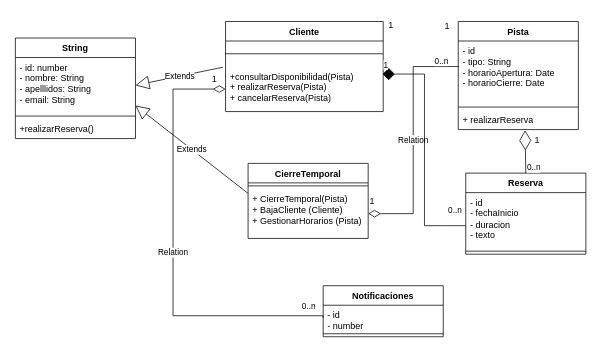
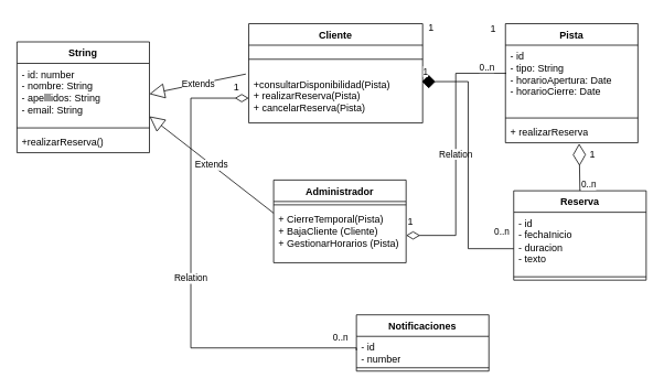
  <mxCell id="0" />
  <mxCell id="1" parent="0" />
  <mxCell id="2" value="String" style="swimlane;fontStyle=1;align=center;verticalAlign=top;childLayout=stackLayout;horizontal=1;startSize=26;horizontalStack=0;resizeParent=1;resizeParentMax=0;resizeLast=0;collapsible=1;marginBottom=0;whiteSpace=wrap;html=1;" parent="1" vertex="1"><mxGeometry x="20" y="50" width="160" height="134" as="geometry" /></mxCell>
  <mxCell id="3" value="&lt;div&gt;- id: number&lt;/div&gt;&lt;div&gt;- nombre: String&lt;/div&gt;&lt;div&gt;- apelllidos: String&lt;/div&gt;&lt;div&gt;- email: String&lt;/div&gt;" style="text;strokeColor=none;fillColor=none;align=left;verticalAlign=top;spacingLeft=4;spacingRight=4;overflow=hidden;rotatable=0;points=[[0,0.5],[1,0.5]];portConstraint=eastwest;whiteSpace=wrap;html=1;" parent="2" vertex="1"><mxGeometry y="26" width="160" height="74" as="geometry" /></mxCell>
  <mxCell id="4" value="" style="line;strokeWidth=1;fillColor=none;align=left;verticalAlign=middle;spacingTop=-1;spacingLeft=3;spacingRight=3;rotatable=0;labelPosition=right;points=[];portConstraint=eastwest;strokeColor=inherit;" parent="2" vertex="1"><mxGeometry y="100" width="160" height="8" as="geometry" /></mxCell>
  <mxCell id="5" value="+realizarReserva()" style="text;strokeColor=none;fillColor=none;align=left;verticalAlign=top;spacingLeft=4;spacingRight=4;overflow=hidden;rotatable=0;points=[[0,0.5],[1,0.5]];portConstraint=eastwest;whiteSpace=wrap;html=1;" parent="2" vertex="1"><mxGeometry y="108" width="160" height="26" as="geometry" /></mxCell>
  <mxCell id="6" value="Pista" style="swimlane;fontStyle=1;align=center;verticalAlign=top;childLayout=stackLayout;horizontal=1;startSize=26;horizontalStack=0;resizeParent=1;resizeParentMax=0;resizeLast=0;collapsible=1;marginBottom=0;whiteSpace=wrap;html=1;" parent="1" vertex="1"><mxGeometry x="610" y="28" width="160" height="144" as="geometry" /></mxCell>
  <mxCell id="7" value="&lt;div&gt;- id&lt;/div&gt;&lt;div&gt;- tipo: String&lt;/div&gt;&lt;div&gt;- horarioApertura: Date&lt;/div&gt;&lt;div&gt;- horarioCierre: Date&lt;/div&gt;" style="text;strokeColor=none;fillColor=none;align=left;verticalAlign=top;spacingLeft=4;spacingRight=4;overflow=hidden;rotatable=0;points=[[0,0.5],[1,0.5]];portConstraint=eastwest;whiteSpace=wrap;html=1;" parent="6" vertex="1"><mxGeometry y="26" width="160" height="84" as="geometry" /></mxCell>
  <mxCell id="8" value="" style="line;strokeWidth=1;fillColor=none;align=left;verticalAlign=middle;spacingTop=-1;spacingLeft=3;spacingRight=3;rotatable=0;labelPosition=right;points=[];portConstraint=eastwest;strokeColor=inherit;" parent="6" vertex="1"><mxGeometry y="110" width="160" height="8" as="geometry" /></mxCell>
  <mxCell id="9" value="+ realizarReserva" style="text;strokeColor=none;fillColor=none;align=left;verticalAlign=top;spacingLeft=4;spacingRight=4;overflow=hidden;rotatable=0;points=[[0,0.5],[1,0.5]];portConstraint=eastwest;whiteSpace=wrap;html=1;" parent="6" vertex="1"><mxGeometry y="118" width="160" height="26" as="geometry" /></mxCell>
  <mxCell id="10" value="Reserva" style="swimlane;fontStyle=1;align=center;verticalAlign=top;childLayout=stackLayout;horizontal=1;startSize=26;horizontalStack=0;resizeParent=1;resizeParentMax=0;resizeLast=0;collapsible=1;marginBottom=0;whiteSpace=wrap;html=1;" parent="1" vertex="1"><mxGeometry x="620" y="230" width="160" height="108" as="geometry" /></mxCell>
  <mxCell id="11" value="&lt;div&gt;- id&lt;/div&gt;&lt;div&gt;- fechaInicio&lt;/div&gt;&lt;div&gt;- duracion&lt;/div&gt;&lt;div&gt;- texto&lt;/div&gt;" style="text;strokeColor=none;fillColor=none;align=left;verticalAlign=top;spacingLeft=4;spacingRight=4;overflow=hidden;rotatable=0;points=[[0,0.5],[1,0.5]];portConstraint=eastwest;whiteSpace=wrap;html=1;" parent="10" vertex="1"><mxGeometry y="26" width="160" height="74" as="geometry" /></mxCell>
  <mxCell id="12" value="" style="line;strokeWidth=1;fillColor=none;align=left;verticalAlign=middle;spacingTop=-1;spacingLeft=3;spacingRight=3;rotatable=0;labelPosition=right;points=[];portConstraint=eastwest;strokeColor=inherit;" parent="10" vertex="1"><mxGeometry y="100" width="160" height="8" as="geometry" /></mxCell>
  <mxCell id="13" value="Notificaciones" style="swimlane;fontStyle=1;align=center;verticalAlign=top;childLayout=stackLayout;horizontal=1;startSize=26;horizontalStack=0;resizeParent=1;resizeParentMax=0;resizeLast=0;collapsible=1;marginBottom=0;whiteSpace=wrap;html=1;" parent="1" vertex="1"><mxGeometry x="430" y="380" width="160" height="68" as="geometry" /></mxCell>
  <mxCell id="14" value="&lt;div&gt;- id&lt;/div&gt;&lt;div&gt;- number&lt;/div&gt;" style="text;strokeColor=none;fillColor=none;align=left;verticalAlign=top;spacingLeft=4;spacingRight=4;overflow=hidden;rotatable=0;points=[[0,0.5],[1,0.5]];portConstraint=eastwest;whiteSpace=wrap;html=1;" parent="13" vertex="1"><mxGeometry y="26" width="160" height="34" as="geometry" /></mxCell>
  <mxCell id="15" value="" style="line;strokeWidth=1;fillColor=none;align=left;verticalAlign=middle;spacingTop=-1;spacingLeft=3;spacingRight=3;rotatable=0;labelPosition=right;points=[];portConstraint=eastwest;strokeColor=inherit;" parent="13" vertex="1"><mxGeometry y="60" width="160" height="8" as="geometry" /></mxCell>
  <mxCell id="16" value="Cliente" style="swimlane;fontStyle=1;align=center;verticalAlign=top;childLayout=stackLayout;horizontal=1;startSize=26;horizontalStack=0;resizeParent=1;resizeParentMax=0;resizeLast=0;collapsible=1;marginBottom=0;whiteSpace=wrap;html=1;" parent="1" vertex="1"><mxGeometry x="300" y="28" width="210" height="120" as="geometry" /></mxCell>
  <mxCell id="17" value="" style="line;strokeWidth=1;fillColor=none;align=left;verticalAlign=middle;spacingTop=-1;spacingLeft=3;spacingRight=3;rotatable=0;labelPosition=right;points=[];portConstraint=eastwest;strokeColor=inherit;" parent="16" vertex="1"><mxGeometry y="26" width="210" height="34" as="geometry" /></mxCell>
  <mxCell id="18" value="&lt;div&gt;+consultarDisponibilidad(Pista)&lt;/div&gt;&lt;div&gt;+ realizarReserva(Pista)&lt;/div&gt;&lt;div&gt;+ cancelarReserva(Pista)&lt;/div&gt;" style="text;strokeColor=none;fillColor=none;align=left;verticalAlign=top;spacingLeft=4;spacingRight=4;overflow=hidden;rotatable=0;points=[[0,0.5],[1,0.5]];portConstraint=eastwest;whiteSpace=wrap;html=1;" parent="16" vertex="1"><mxGeometry y="60" width="210" height="60" as="geometry" /></mxCell>
- <mxCell id="19" value="CierreTemporal" style="swimlane;fontStyle=1;align=center;verticalAlign=top;childLayout=stackLayout;horizontal=1;startSize=26;horizontalStack=0;resizeParent=1;resizeParentMax=0;resizeLast=0;collapsible=1;marginBottom=0;whiteSpace=wrap;html=1;" parent="1" vertex="1"><mxGeometry x="330" y="217" width="160" height="100" as="geometry" /></mxCell>
+ <mxCell id="19" value="Administrador" style="swimlane;fontStyle=1;align=center;verticalAlign=top;childLayout=stackLayout;horizontal=1;startSize=26;horizontalStack=0;resizeParent=1;resizeParentMax=0;resizeLast=0;collapsible=1;marginBottom=0;whiteSpace=wrap;html=1;" parent="1" vertex="1"><mxGeometry x="330" y="217" width="160" height="100" as="geometry" /></mxCell>
  <mxCell id="20" value="" style="line;strokeWidth=1;fillColor=none;align=left;verticalAlign=middle;spacingTop=-1;spacingLeft=3;spacingRight=3;rotatable=0;labelPosition=right;points=[];portConstraint=eastwest;strokeColor=inherit;" parent="19" vertex="1"><mxGeometry y="26" width="160" height="8" as="geometry" /></mxCell>
  <mxCell id="21" value="&lt;div&gt;+ CierreTemporal(Pista)&lt;/div&gt;&lt;div&gt;+ BajaCliente (Cliente)&lt;/div&gt;&lt;div&gt;+ GestionarHorarios (Pista)&lt;/div&gt;&lt;div&gt;&lt;br&gt;&lt;/div&gt;" style="text;strokeColor=none;fillColor=none;align=left;verticalAlign=top;spacingLeft=4;spacingRight=4;overflow=hidden;rotatable=0;points=[[0,0.5],[1,0.5]];portConstraint=eastwest;whiteSpace=wrap;html=1;" parent="19" vertex="1"><mxGeometry y="34" width="160" height="66" as="geometry" /></mxCell>
  <mxCell id="22" value="Extends" style="endArrow=block;endSize=16;endFill=0;html=1;rounded=0;exitX=-0.017;exitY=0.015;exitDx=0;exitDy=0;exitPerimeter=0;entryX=1;entryY=0.5;entryDx=0;entryDy=0;" parent="1" source="18" target="3" edge="1"><mxGeometry width="160" relative="1" as="geometry"><mxPoint x="350" y="190" as="sourcePoint" /><mxPoint x="200" y="120" as="targetPoint" /></mxGeometry></mxCell>
  <mxCell id="23" value="Extends" style="endArrow=block;endSize=16;endFill=0;html=1;rounded=0;exitX=0;exitY=0.091;exitDx=0;exitDy=0;exitPerimeter=0;entryX=1;entryY=0.865;entryDx=0;entryDy=0;entryPerimeter=0;" parent="1" source="21" target="3" edge="1"><mxGeometry width="160" relative="1" as="geometry"><mxPoint x="350" y="190" as="sourcePoint" /><mxPoint x="510" y="190" as="targetPoint" /></mxGeometry></mxCell>
  <mxCell id="24" value="Relation" style="endArrow=none;html=1;endSize=12;startArrow=diamondThin;startSize=14;startFill=0;edgeStyle=orthogonalEdgeStyle;rounded=0;entryX=0.006;entryY=0.405;entryDx=0;entryDy=0;entryPerimeter=0;" parent="1" source="21" target="7" edge="1"><mxGeometry relative="1" as="geometry"><mxPoint x="510" y="310" as="sourcePoint" /><mxPoint x="420" y="180" as="targetPoint" /></mxGeometry></mxCell>
  <mxCell id="25" value="0..n" style="edgeLabel;resizable=0;html=1;align=left;verticalAlign=top;" parent="24" connectable="0" vertex="1"><mxGeometry x="-1" relative="1" as="geometry"><mxPoint x="87" y="-216" as="offset" /></mxGeometry></mxCell>
  <mxCell id="26" value="Relation" style="endArrow=none;html=1;endSize=12;startArrow=diamondThin;startSize=14;startFill=0;edgeStyle=orthogonalEdgeStyle;rounded=0;" parent="1" source="18" edge="1"><mxGeometry relative="1" as="geometry"><mxPoint x="70" y="260" as="sourcePoint" /><mxPoint x="430" y="423" as="targetPoint" /><Array as="points"><mxPoint x="230" y="118" /><mxPoint x="230" y="420" /><mxPoint x="430" y="420" /></Array></mxGeometry></mxCell>
  <mxCell id="27" value="1" style="endArrow=none;html=1;endSize=12;startArrow=diamond;startSize=14;startFill=1;edgeStyle=orthogonalEdgeStyle;align=left;verticalAlign=bottom;rounded=0;entryX=0;entryY=0.595;entryDx=0;entryDy=0;entryPerimeter=0;exitX=0.996;exitY=0.167;exitDx=0;exitDy=0;exitPerimeter=0;" parent="1" source="18" target="11" edge="1"><mxGeometry x="-1" y="3" relative="1" as="geometry"><mxPoint x="530" y="100" as="sourcePoint" /><mxPoint x="660" y="250" as="targetPoint" /></mxGeometry></mxCell>
  <mxCell id="28" value="&lt;div&gt;1&lt;/div&gt;&lt;div&gt;&lt;br&gt;&lt;/div&gt;" style="text;html=1;align=center;verticalAlign=middle;resizable=0;points=[];autosize=1;strokeColor=none;fillColor=none;" parent="1" vertex="1"><mxGeometry x="505" y="20" width="30" height="40" as="geometry" /></mxCell>
  <mxCell id="29" value="1" style="text;html=1;align=center;verticalAlign=middle;resizable=0;points=[];autosize=1;strokeColor=none;fillColor=none;" parent="1" vertex="1"><mxGeometry x="580" y="20" width="30" height="30" as="geometry" /></mxCell>
  <mxCell id="30" value="1" style="text;html=1;align=center;verticalAlign=middle;resizable=0;points=[];autosize=1;strokeColor=none;fillColor=none;" parent="1" vertex="1"><mxGeometry x="480" y="252" width="30" height="30" as="geometry" /></mxCell>
  <mxCell id="31" value="0..n" style="edgeLabel;resizable=0;html=1;align=left;verticalAlign=top;" parent="1" connectable="0" vertex="1"><mxGeometry x="595" y="267" as="geometry" /></mxCell>
  <mxCell id="32" value="1" style="text;html=1;align=center;verticalAlign=middle;resizable=0;points=[];autosize=1;strokeColor=none;fillColor=none;" parent="1" vertex="1"><mxGeometry x="270" y="90" width="30" height="30" as="geometry" /></mxCell>
  <mxCell id="33" value="0..n" style="edgeLabel;resizable=0;html=1;align=left;verticalAlign=top;" parent="1" connectable="0" vertex="1"><mxGeometry x="330" y="380" as="geometry"><mxPoint x="70" y="15" as="offset" /></mxGeometry></mxCell>
  <mxCell id="34" value="" style="endArrow=diamondThin;endFill=0;endSize=24;html=1;rounded=0;exitX=0.5;exitY=0;exitDx=0;exitDy=0;entryX=-0.033;entryY=0.033;entryDx=0;entryDy=0;entryPerimeter=0;" edge="1" parent="1" source="10" target="37"><mxGeometry width="160" relative="1" as="geometry"><mxPoint x="460" y="350" as="sourcePoint" /><mxPoint x="690" y="172" as="targetPoint" /></mxGeometry></mxCell>
  <mxCell id="35" value="0..n" style="edgeLabel;resizable=0;html=1;align=left;verticalAlign=top;" connectable="0" vertex="1" parent="1"><mxGeometry x="700" y="210" as="geometry" /></mxCell>
  <mxCell id="36" value="" style="edgeStyle=orthogonalEdgeStyle;rounded=0;orthogonalLoop=1;jettySize=auto;html=1;" edge="1" parent="1" source="37" target="9"><mxGeometry relative="1" as="geometry"><Array as="points"><mxPoint x="715" y="152" /></Array></mxGeometry></mxCell>
  <mxCell id="37" value="1" style="text;html=1;align=center;verticalAlign=middle;resizable=0;points=[];autosize=1;strokeColor=none;fillColor=none;" vertex="1" parent="1"><mxGeometry x="700" y="172" width="30" height="30" as="geometry" /></mxCell>
